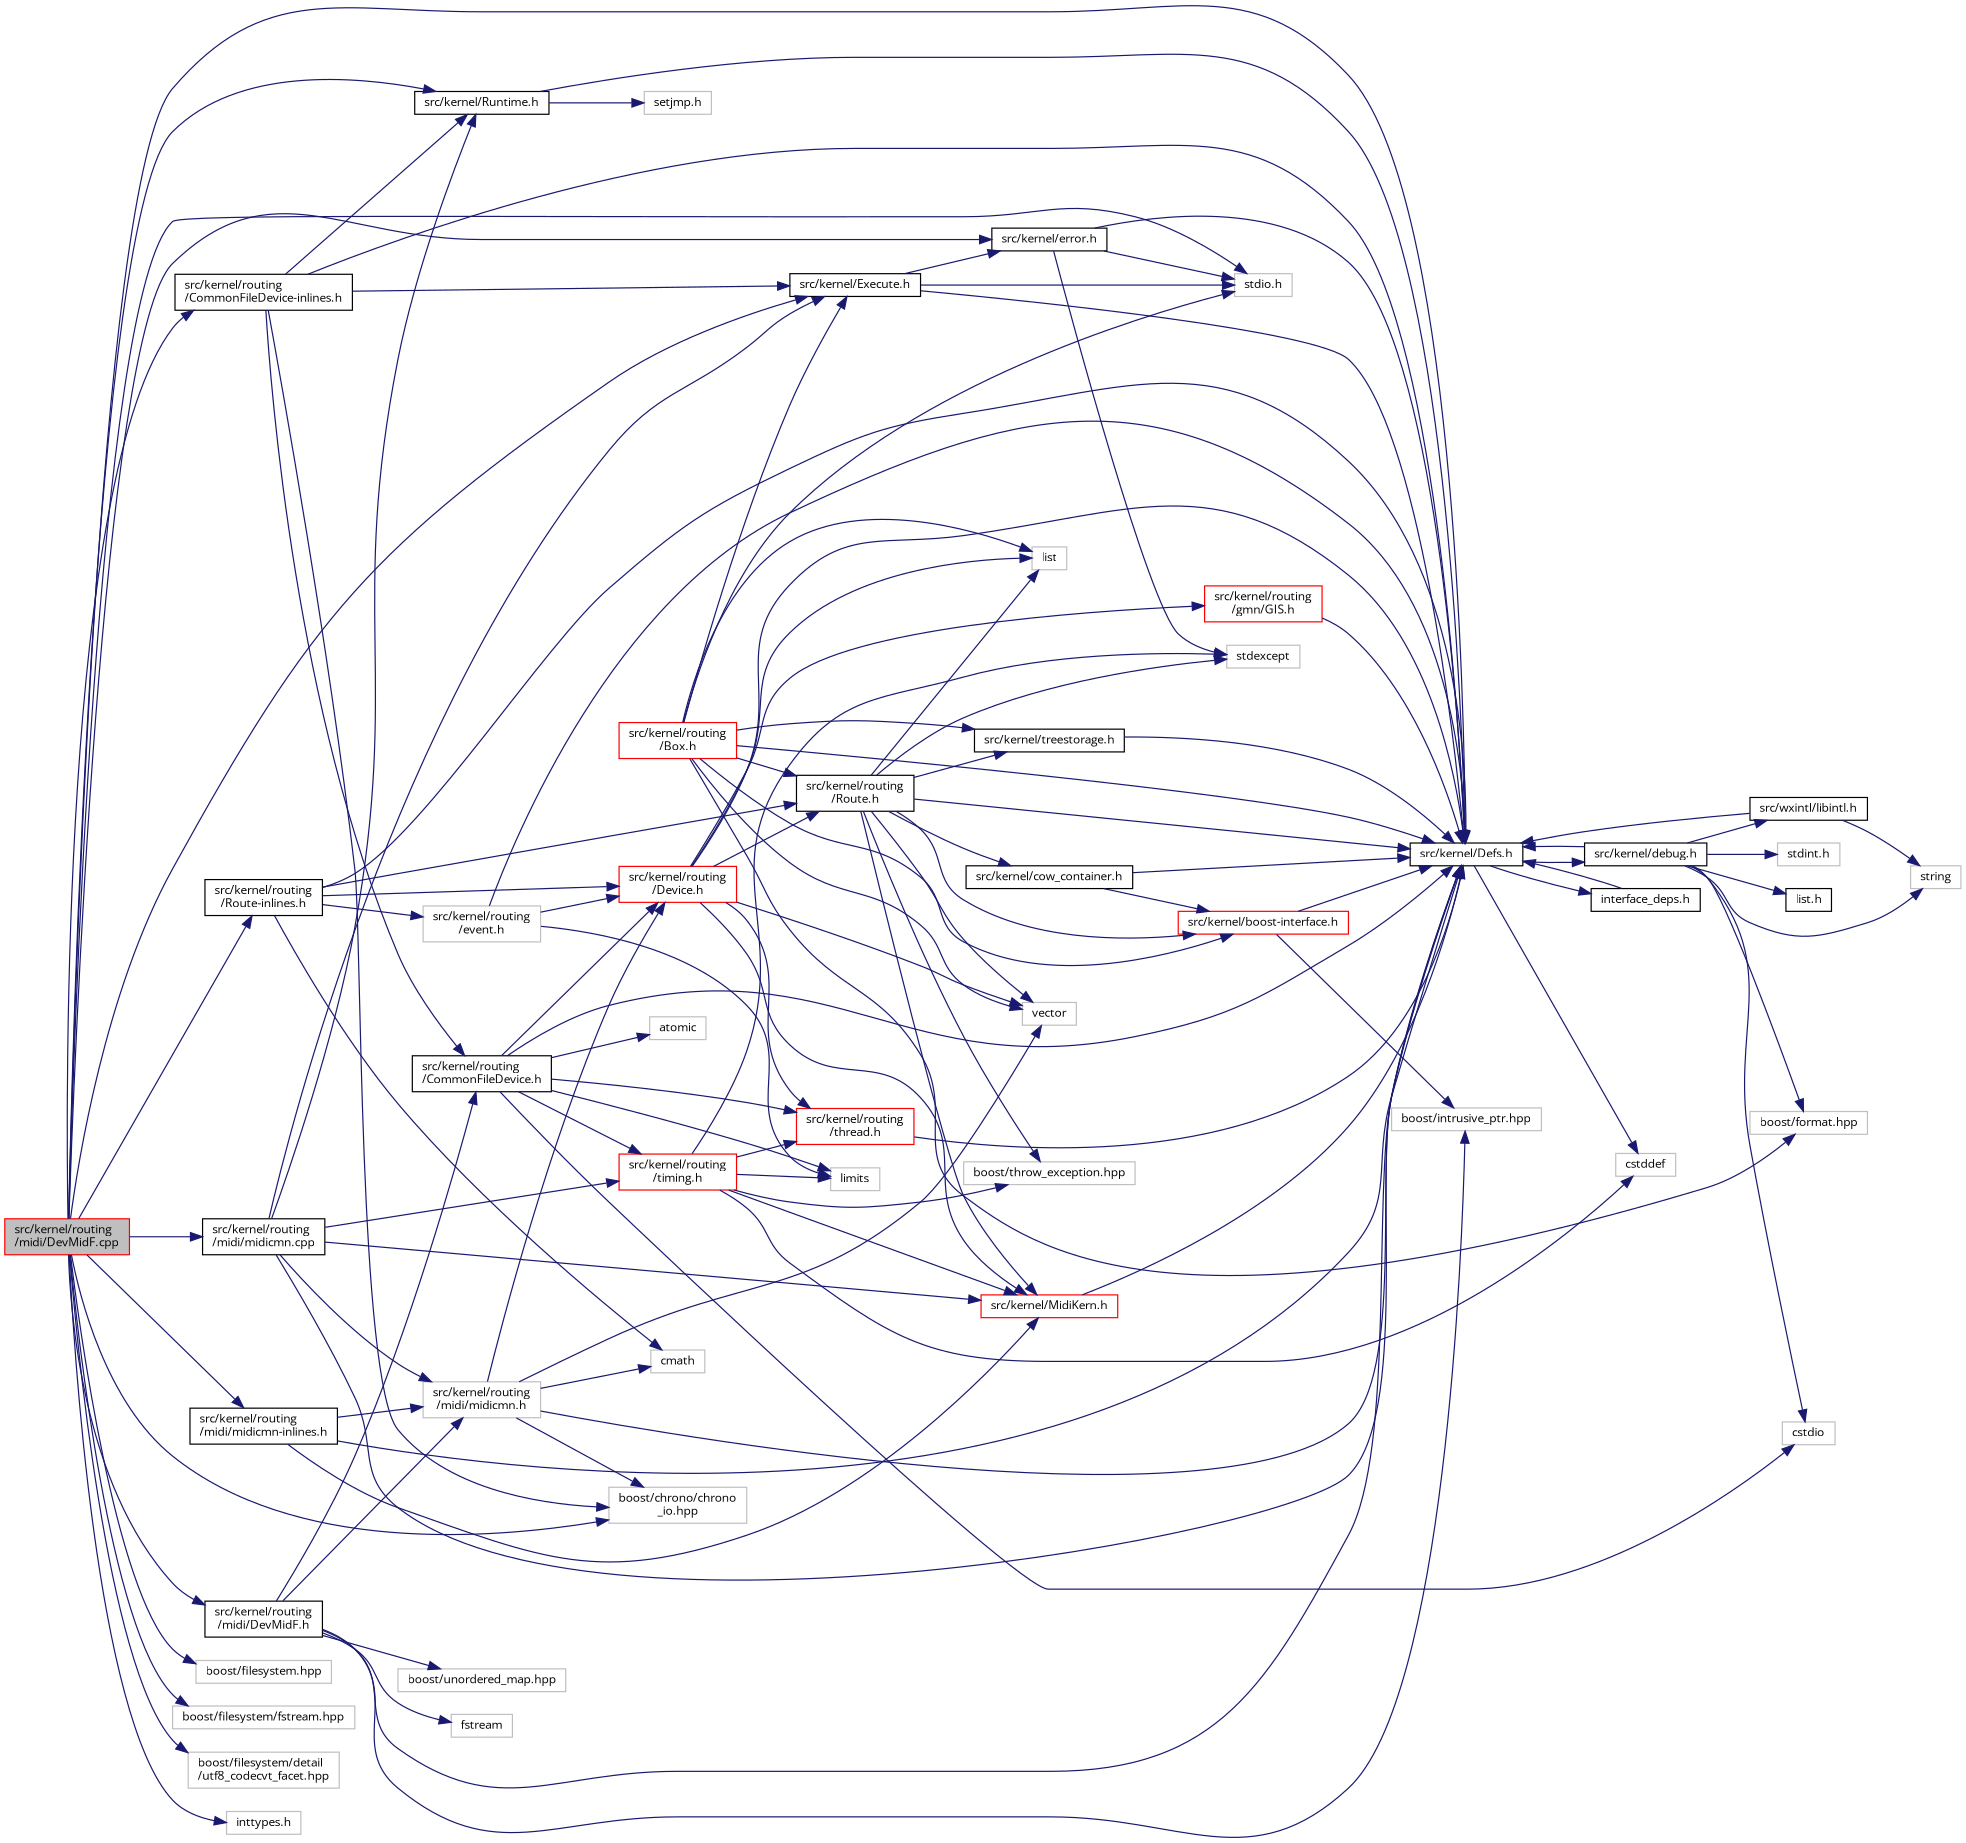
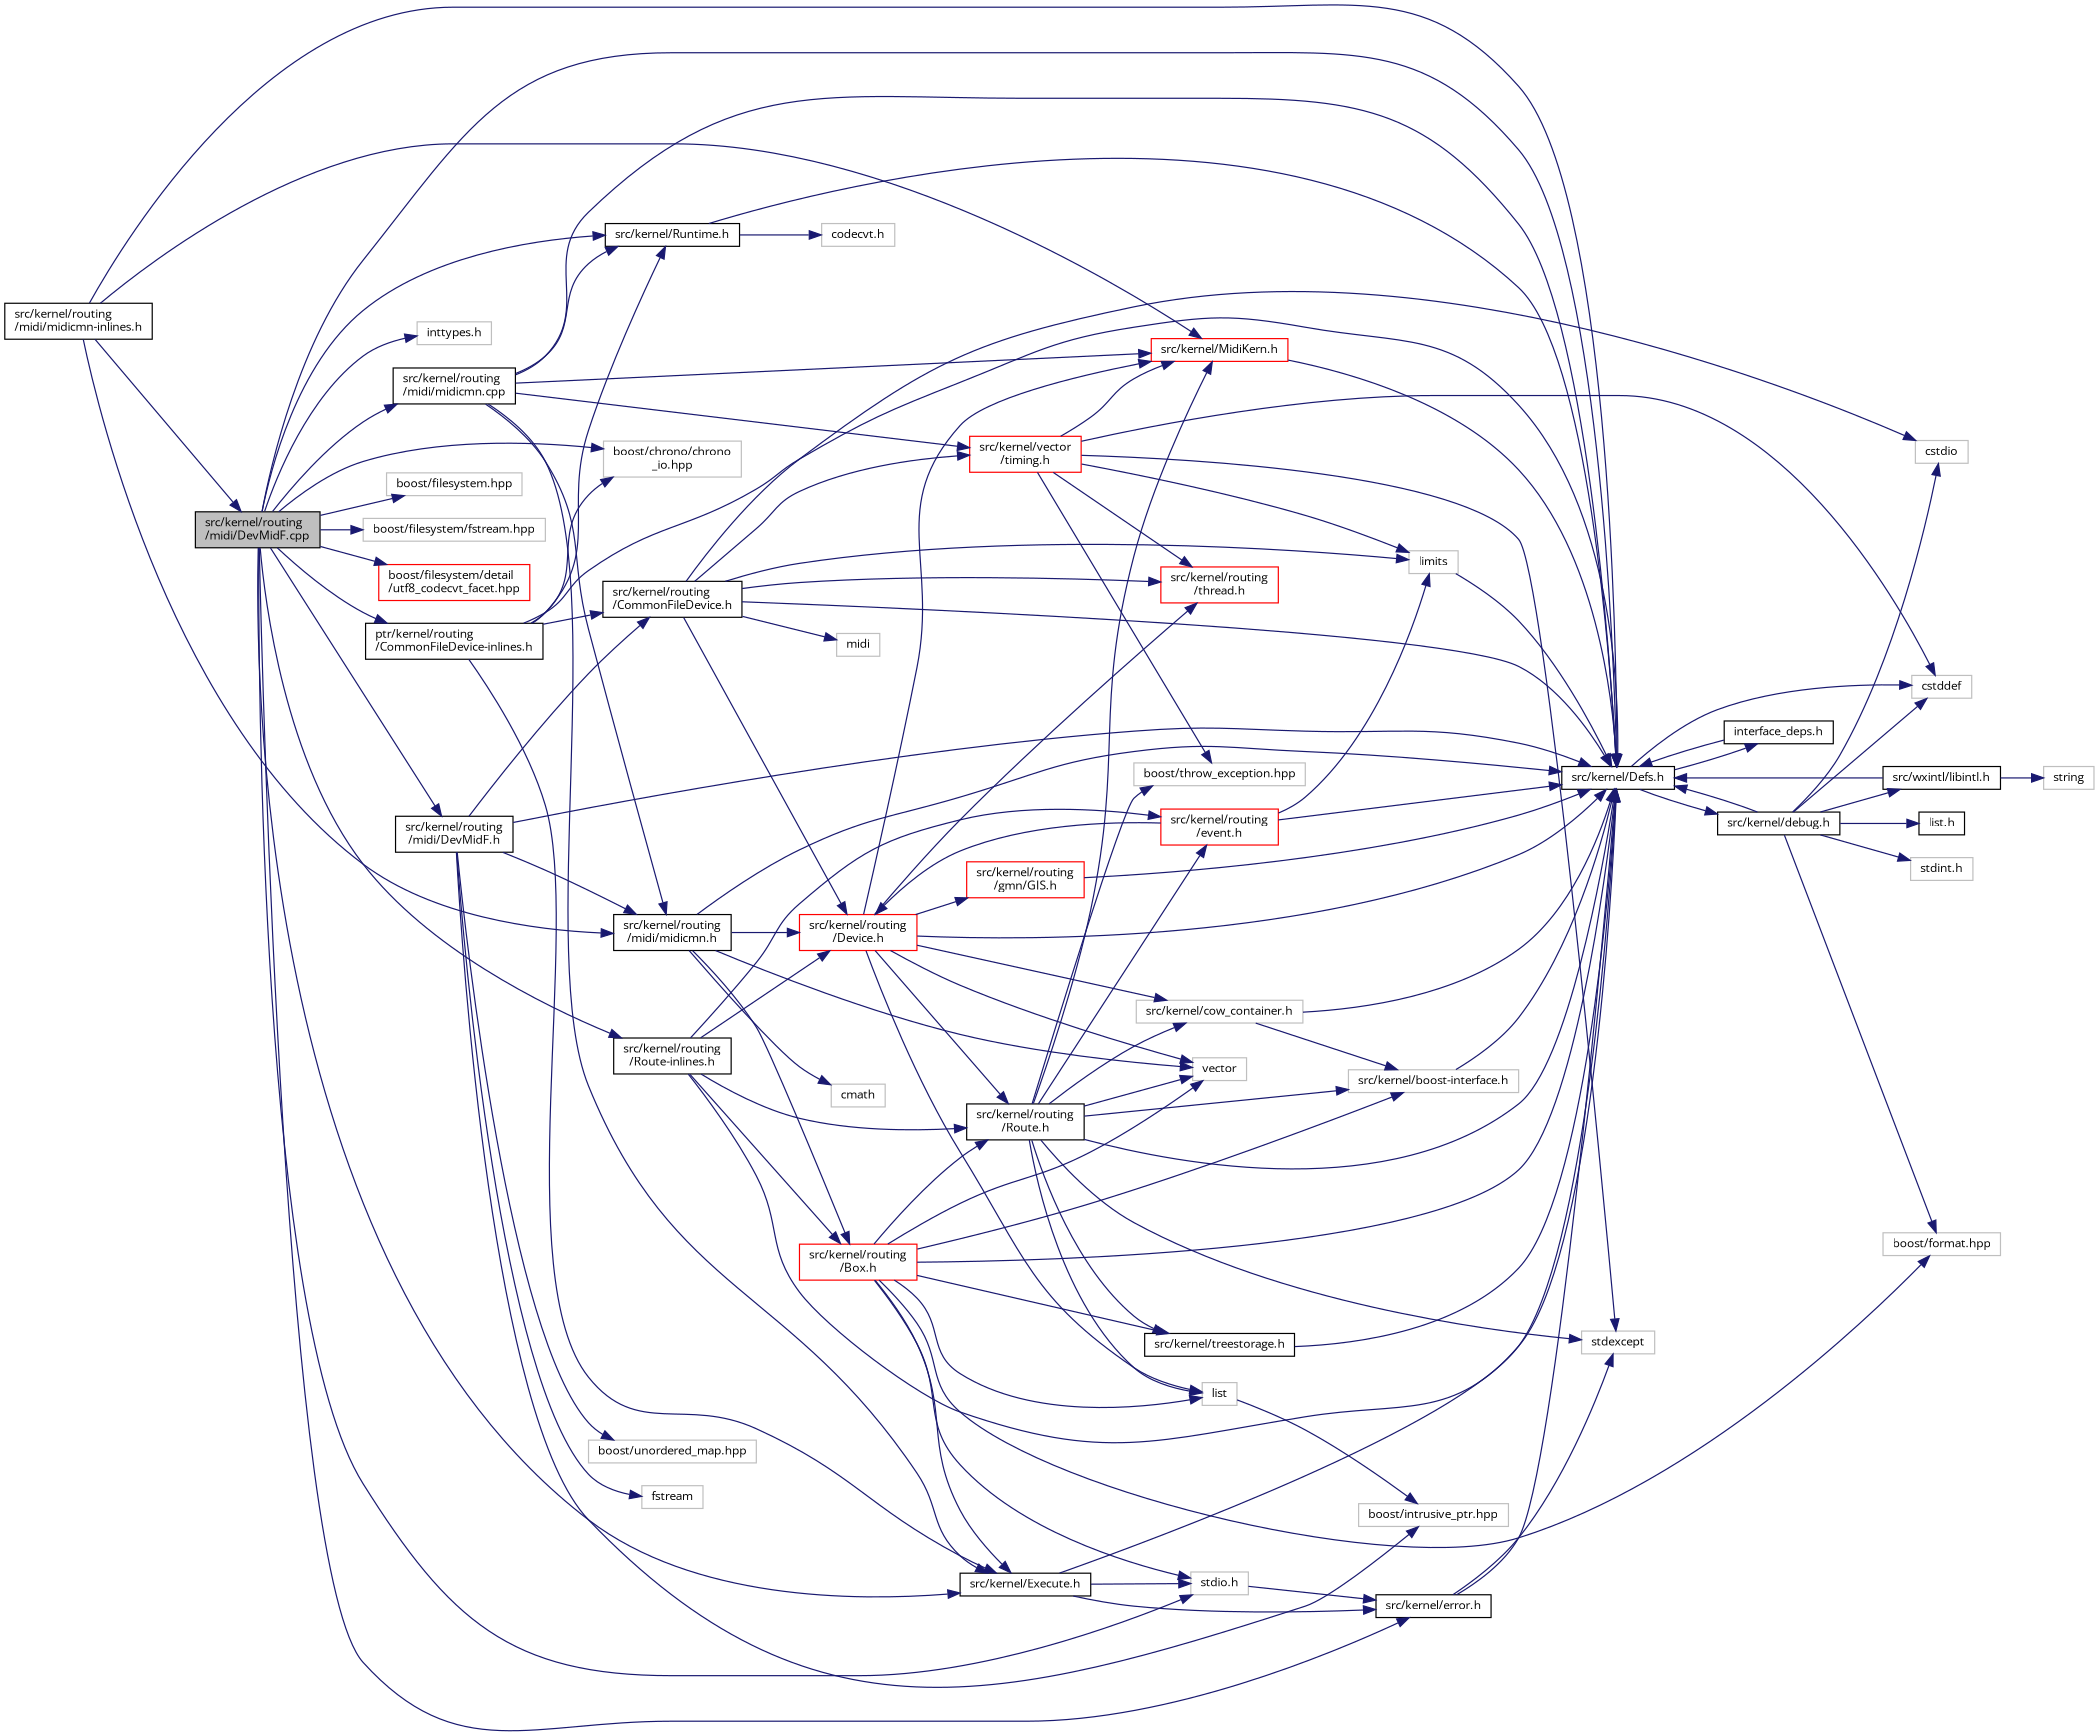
  digraph {
    fontname="Open Sans"
    rankdir=LR
    node [color=grey75 fillcolor=white fontname="Open Sans" fontsize=10 shape=record style=filled]
    edge [color=midnightblue fontname="Open Sans" fontsize=10 labelfontname=Sans labelfontsize=10 style=solid]
-   n1 [color=red fillcolor=grey75 fontcolor=black height=0.2 label="src/kernel/routing\l/midi/DevMidF.cpp" width=0.4]
+   n1 [color=black fillcolor=grey75 fontcolor=black height=0.2 label="src/kernel/routing\l/midi/DevMidF.cpp" width=0.4]
    n2 [color=black height=0.2 label="src/kernel/Defs.h" width=0.4]
    n3 [height=0.2 label="boost/filesystem.hpp" width=0.4]
    n4 [height=0.2 label="boost/filesystem/fstream.hpp" width=0.4]
-   n5 [height=0.2 label="boost/filesystem/detail\l/utf8_codecvt_facet.hpp" width=0.4]
+   n5 [color=red height=0.2 label="boost/filesystem/detail\l/utf8_codecvt_facet.hpp" width=0.4]
    n6 [height=0.2 label="boost/chrono/chrono\l_io.hpp" width=0.4]
    n7 [color=black height=0.2 label="src/kernel/routing\l/midi/DevMidF.h" width=0.4]
    n8 [color=black height=0.2 label="src/kernel/Execute.h" width=0.4]
    n9 [color=black height=0.2 label="src/kernel/error.h" width=0.4]
    n10 [height=0.2 label="stdio.h" width=0.4]
    n11 [color=black height=0.2 label="src/kernel/Runtime.h" width=0.4]
    n12 [color=black height=0.2 label="src/kernel/routing\l/Route-inlines.h" width=0.4]
    n13 [height=0.2 label="inttypes.h" width=0.4]
    n14 [color=black height=0.2 label="src/kernel/routing\l/midi/midicmn-inlines.h" width=0.4]
-   n15 [color=black height=0.2 label="src/kernel/routing\l/CommonFileDevice-inlines.h" width=0.4]
+   n15 [color=black height=0.2 label="ptr/kernel/routing\l/CommonFileDevice-inlines.h" width=0.4]
    n16 [color=black height=0.2 label="src/kernel/routing\l/midi/midicmn.cpp" width=0.4]
    n17 [color=black height=0.2 label="interface_deps.h" width=0.4]
    n18 [height=0.2 label=cstddef width=0.4]
    n19 [color=black height=0.2 label="src/kernel/debug.h" width=0.4]
    n20 [color=black height=0.2 label="src/kernel/routing\l/CommonFileDevice.h" width=0.4]
    n21 [height=0.2 label="boost/intrusive_ptr.hpp" width=0.4]
-   n22 [height=0.2 label="src/kernel/routing\l/midi/midicmn.h" width=0.4]
+   n22 [color=black height=0.2 label="src/kernel/routing\l/midi/midicmn.h" width=0.4]
    n23 [height=0.2 label=fstream width=0.4]
    n24 [height=0.2 label="boost/unordered_map.hpp" width=0.4]
    n25 [height=0.2 label=stdexcept width=0.4]
-   n26 [height=0.2 label="setjmp.h" width=0.4]
+   n26 [height=0.2 label="codecvt.h" width=0.4]
    n27 [color=red height=0.2 label="src/kernel/routing\l/Device.h" width=0.4]
    n28 [color=black height=0.2 label="src/kernel/routing\l/Route.h" width=0.4]
-   n29 [height=0.2 label="src/kernel/routing\l/event.h" width=0.4]
+   n29 [color=red height=0.2 label="src/kernel/routing\l/event.h" width=0.4]
    n30 [color=red height=0.2 label="src/kernel/routing\l/Box.h" width=0.4]
    n31 [color=red height=0.2 label="src/kernel/MidiKern.h" width=0.4]
-   n32 [color=red height=0.2 label="src/kernel/routing\l/timing.h" width=0.4]
+   n32 [color=red height=0.2 label="src/kernel/vector\l/timing.h" width=0.4]
    n33 [color=black height=0.2 label="src/wxintl/libintl.h" width=0.4]
    n34 [height=0.2 label=string width=0.4]
    n35 [height=0.2 label=cstdio width=0.4]
    n36 [height=0.2 label="boost/format.hpp" width=0.4]
    n37 [height=0.2 label="stdint.h" width=0.4]
    n38 [color=black height=0.2 label="list.h" width=0.4]
    n39 [height=0.2 label=limits width=0.4]
    n40 [color=red height=0.2 label="src/kernel/routing\l/thread.h" width=0.4]
-   n41 [height=0.2 label=atomic width=0.4]
+   n41 [height=0.2 label=midi width=0.4]
    n42 [height=0.2 label=vector width=0.4]
    n43 [height=0.2 label=cmath width=0.4]
-   n44 [color=black height=0.2 label="src/kernel/cow_container.h" width=0.4]
+   n44 [height=0.2 label="src/kernel/cow_container.h" width=0.4]
    n45 [color=red height=0.2 label="src/kernel/routing\l/gmn/GIS.h" width=0.4]
    n46 [height=0.2 label=list width=0.4]
    n47 [height=0.2 label="boost/throw_exception.hpp" width=0.4]
-   n48 [color=red height=0.2 label="src/kernel/boost-interface.h" width=0.4]
+   n48 [height=0.2 label="src/kernel/boost-interface.h" width=0.4]
    n49 [color=black height=0.2 label="src/kernel/treestorage.h" width=0.4]
    n1 -> n2
    n1 -> n3
    n1 -> n4
    n1 -> n5
    n1 -> n6
    n1 -> n7
    n1 -> n8
    n1 -> n9
    n1 -> n10
    n1 -> n11
    n1 -> n12
    n1 -> n13
-   n1 -> n14
+   n14 -> n1
    n1 -> n15
    n1 -> n16
    n2 -> n17
    n2 -> n18
    n2 -> n19
    n7 -> n2
    n7 -> n20
    n7 -> n21
    n7 -> n22
    n7 -> n23
    n7 -> n24
    n8 -> n2
    n8 -> n9
    n8 -> n10
    n9 -> n2
-   n9 -> n10
+   n10 -> n9
    n9 -> n25
    n11 -> n2
    n11 -> n26
    n12 -> n2
    n12 -> n27
    n12 -> n28
    n12 -> n29
-   n12 -> n43
+   n12 -> n30
    n14 -> n2
    n14 -> n22
    n14 -> n31
    n15 -> n2
    n15 -> n6
    n15 -> n8
    n15 -> n11
    n15 -> n20
    n16 -> n2
    n16 -> n8
    n16 -> n11
    n16 -> n22
    n16 -> n31
    n16 -> n32
    n17 -> n2
    n19 -> n2
    n19 -> n33
-   n19 -> n34
+   n19 -> n18
    n19 -> n35
    n19 -> n36
    n19 -> n37
    n19 -> n38
    n20 -> n2
    n20 -> n27
    n20 -> n32
    n20 -> n35
    n20 -> n39
    n20 -> n40
    n20 -> n41
    n22 -> n2
    n22 -> n27
-   n22 -> n6
+   n22 -> n30
    n22 -> n42
    n22 -> n43
    n27 -> n2
    n27 -> n28
    n27 -> n31
    n27 -> n40
    n27 -> n42
+   n27 -> n44
    n27 -> n45
    n27 -> n46
    n28 -> n2
    n28 -> n25
+   n28 -> n29
    n28 -> n31
    n28 -> n42
    n28 -> n44
    n28 -> n46
    n28 -> n47
    n28 -> n48
    n28 -> n49
    n29 -> n2
    n29 -> n27
    n29 -> n39
    n30 -> n2
    n30 -> n8
    n30 -> n10
    n30 -> n28
    n30 -> n36
    n30 -> n42
    n30 -> n46
    n30 -> n48
    n30 -> n49
    n31 -> n2
    n32 -> n18
    n32 -> n25
    n32 -> n31
    n32 -> n39
    n32 -> n40
    n32 -> n47
    n33 -> n2
    n33 -> n34
-   n40 -> n2
+   n39 -> n2
    n44 -> n2
    n44 -> n48
    n45 -> n2
    n48 -> n2
-   n48 -> n21
+   n46 -> n21
    n49 -> n2
  }
